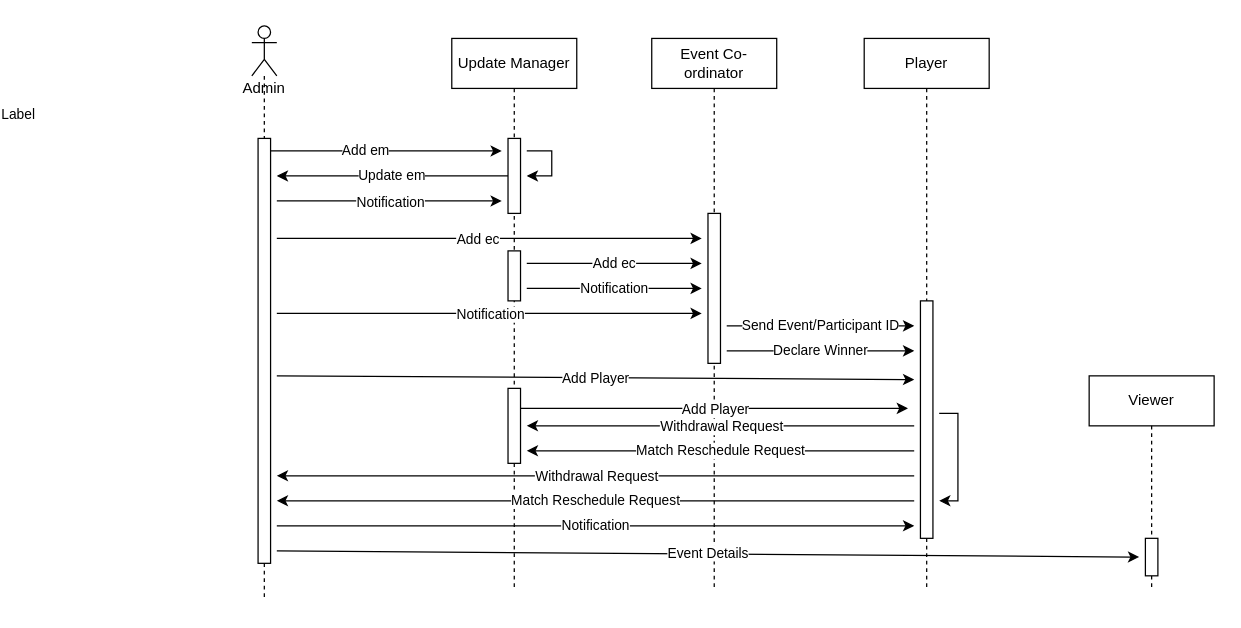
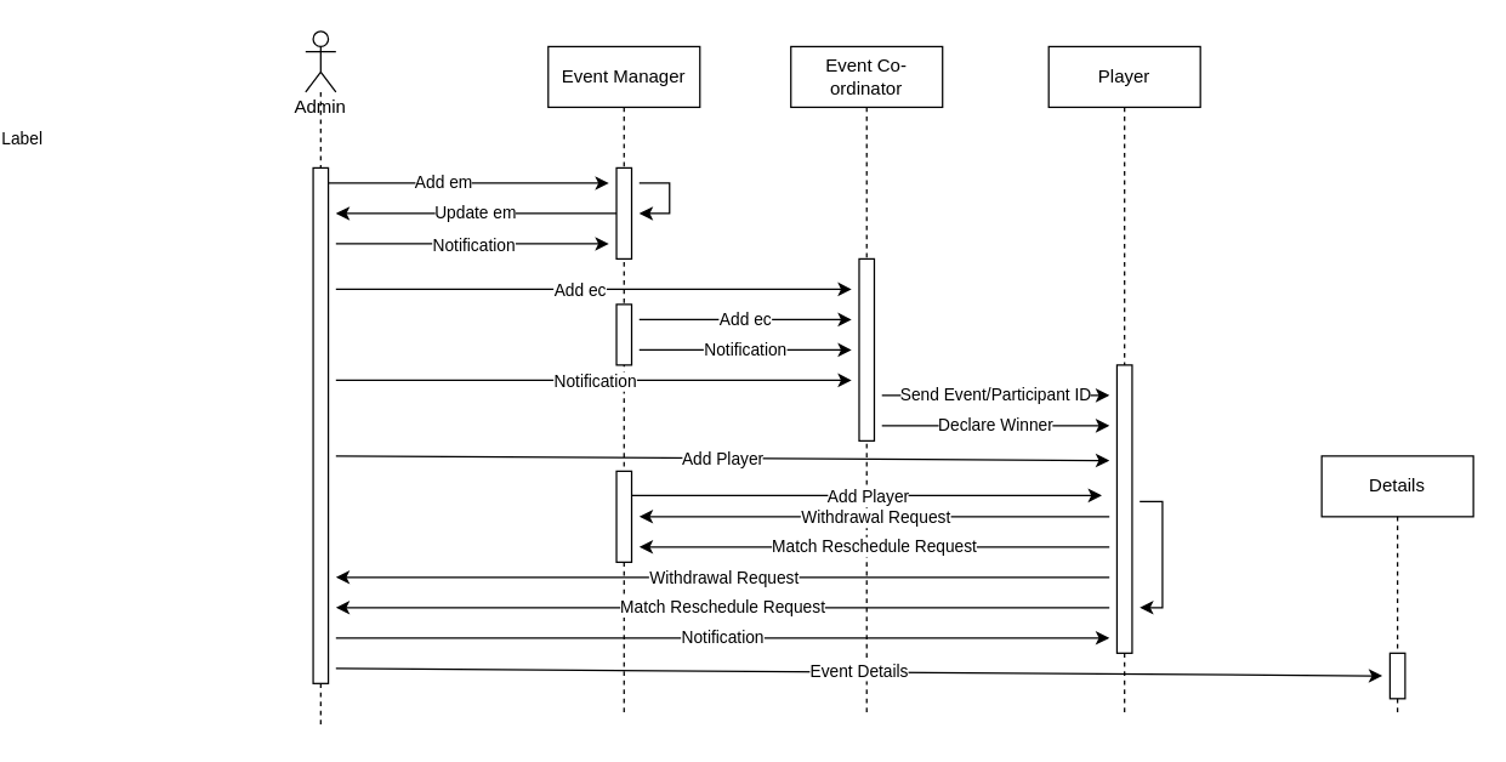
  <mxCell id="0" />
  <mxCell id="1" parent="0" />
  <mxCell id="2" value="Add em" style="endArrow=classic;html=1;rounded=0;" edge="1" parent="1" source="3"><mxGeometry x="-0.155" relative="1" as="geometry"><mxPoint x="80" y="150" as="sourcePoint" /><mxPoint x="220" y="120" as="targetPoint" /><Array as="points"><mxPoint x="130" y="120" /></Array><mxPoint x="1" as="offset" /></mxGeometry></mxCell>
  <mxCell id="3" value="Admin" style="shape=umlLifeline;participant=umlActor;perimeter=lifelinePerimeter;whiteSpace=wrap;html=1;container=1;collapsible=0;recursiveResize=0;verticalAlign=top;spacingTop=36;outlineConnect=0;" vertex="1" parent="1"><mxGeometry x="20" y="20" width="20" height="460" as="geometry" /></mxCell>
  <mxCell id="4" value="" style="rounded=0;whiteSpace=wrap;html=1;" vertex="1" parent="3"><mxGeometry x="5" y="90" width="10" height="340" as="geometry" /></mxCell>
  <mxCell id="5" value="Event Co-ordinator" style="shape=umlLifeline;perimeter=lifelinePerimeter;whiteSpace=wrap;html=1;container=1;collapsible=0;recursiveResize=0;outlineConnect=0;" vertex="1" parent="1"><mxGeometry x="340" y="30" width="100" height="440" as="geometry" /></mxCell>
  <mxCell id="6" value="Update em" style="endArrow=classic;html=1;rounded=0;exitX=0;exitY=0.5;exitDx=0;exitDy=0;" edge="1" parent="5" source="16"><mxGeometry relative="1" as="geometry"><mxPoint x="20" y="260" as="sourcePoint" /><mxPoint x="-300" y="110" as="targetPoint" /></mxGeometry></mxCell>
  <mxCell id="7" value="Label" style="edgeLabel;resizable=0;html=1;align=center;verticalAlign=middle;" connectable="0" vertex="1" parent="6"><mxGeometry relative="1" as="geometry"><mxPoint x="-300" y="-50" as="offset" /></mxGeometry></mxCell>
  <mxCell id="8" value="" style="rounded=0;whiteSpace=wrap;html=1;" vertex="1" parent="5"><mxGeometry x="45" y="140" width="10" height="120" as="geometry" /></mxCell>
  <mxCell id="9" value="Match Reschedule Request" style="endArrow=classic;html=1;rounded=0;" edge="1" parent="5"><mxGeometry relative="1" as="geometry"><mxPoint x="210" y="330" as="sourcePoint" /><mxPoint x="-100" y="330" as="targetPoint" /></mxGeometry></mxCell>
- <mxCell id="10" value="Viewer" style="shape=umlLifeline;perimeter=lifelinePerimeter;whiteSpace=wrap;html=1;container=1;collapsible=0;recursiveResize=0;outlineConnect=0;" vertex="1" parent="1"><mxGeometry x="690" y="300" width="100" height="170" as="geometry" /></mxCell>
+ <mxCell id="10" value="Details" style="shape=umlLifeline;perimeter=lifelinePerimeter;whiteSpace=wrap;html=1;container=1;collapsible=0;recursiveResize=0;outlineConnect=0;" vertex="1" parent="1"><mxGeometry x="690" y="300" width="100" height="170" as="geometry" /></mxCell>
  <mxCell id="11" value="" style="rounded=0;whiteSpace=wrap;html=1;" vertex="1" parent="10"><mxGeometry x="45" y="130" width="10" height="30" as="geometry" /></mxCell>
  <mxCell id="12" value="Player" style="shape=umlLifeline;perimeter=lifelinePerimeter;whiteSpace=wrap;html=1;container=1;collapsible=0;recursiveResize=0;outlineConnect=0;" vertex="1" parent="1"><mxGeometry x="510" y="30" width="100" height="440" as="geometry" /></mxCell>
  <mxCell id="13" value="" style="rounded=0;whiteSpace=wrap;html=1;" vertex="1" parent="12"><mxGeometry x="45" y="210" width="10" height="190" as="geometry" /></mxCell>
  <mxCell id="14" value="" style="endArrow=classic;html=1;rounded=0;" edge="1" parent="12"><mxGeometry width="50" height="50" relative="1" as="geometry"><mxPoint x="60" y="300" as="sourcePoint" /><mxPoint x="60" y="370" as="targetPoint" /><Array as="points"><mxPoint x="75" y="300" /><mxPoint x="75" y="370" /></Array></mxGeometry></mxCell>
- <mxCell id="15" value="Update Manager" style="shape=umlLifeline;perimeter=lifelinePerimeter;whiteSpace=wrap;html=1;container=1;collapsible=0;recursiveResize=0;outlineConnect=0;" vertex="1" parent="1"><mxGeometry x="180" y="30" width="100" height="440" as="geometry" /></mxCell>
+ <mxCell id="15" value="Event Manager" style="shape=umlLifeline;perimeter=lifelinePerimeter;whiteSpace=wrap;html=1;container=1;collapsible=0;recursiveResize=0;outlineConnect=0;" vertex="1" parent="1"><mxGeometry x="180" y="30" width="100" height="440" as="geometry" /></mxCell>
  <mxCell id="16" value="" style="rounded=0;whiteSpace=wrap;html=1;" vertex="1" parent="15"><mxGeometry x="45" y="80" width="10" height="60" as="geometry" /></mxCell>
  <mxCell id="17" value="" style="rounded=0;whiteSpace=wrap;html=1;" vertex="1" parent="15"><mxGeometry x="45" y="170" width="10" height="40" as="geometry" /></mxCell>
  <mxCell id="18" value="" style="endArrow=classic;html=1;rounded=0;" edge="1" parent="15"><mxGeometry relative="1" as="geometry"><mxPoint x="370" y="350" as="sourcePoint" /><mxPoint x="-140" y="350" as="targetPoint" /></mxGeometry></mxCell>
  <mxCell id="19" value="Withdrawal Request" style="edgeLabel;resizable=0;html=1;align=center;verticalAlign=middle;" connectable="0" vertex="1" parent="18"><mxGeometry relative="1" as="geometry" /></mxCell>
  <mxCell id="20" value="" style="endArrow=classic;html=1;rounded=0;" edge="1" parent="1"><mxGeometry width="50" height="50" relative="1" as="geometry"><mxPoint x="240" y="120" as="sourcePoint" /><mxPoint x="240" y="140" as="targetPoint" /><Array as="points"><mxPoint x="260" y="120" /><mxPoint x="260" y="140" /></Array></mxGeometry></mxCell>
  <mxCell id="21" value="" style="endArrow=classic;html=1;rounded=0;" edge="1" parent="1"><mxGeometry relative="1" as="geometry"><mxPoint x="40" y="160" as="sourcePoint" /><mxPoint x="220" y="160" as="targetPoint" /></mxGeometry></mxCell>
  <mxCell id="22" value="Notification" style="edgeLabel;resizable=0;html=1;align=center;verticalAlign=middle;" connectable="0" vertex="1" parent="21"><mxGeometry relative="1" as="geometry" /></mxCell>
  <mxCell id="23" value="" style="endArrow=classic;html=1;rounded=0;" edge="1" parent="1"><mxGeometry relative="1" as="geometry"><mxPoint x="40" y="190" as="sourcePoint" /><mxPoint x="380" y="190" as="targetPoint" /></mxGeometry></mxCell>
  <mxCell id="24" value="Add ec" style="edgeLabel;resizable=0;html=1;align=center;verticalAlign=middle;" connectable="0" vertex="1" parent="23"><mxGeometry relative="1" as="geometry"><mxPoint x="-10" as="offset" /></mxGeometry></mxCell>
  <mxCell id="25" value="Add ec" style="endArrow=classic;html=1;rounded=0;" edge="1" parent="1"><mxGeometry relative="1" as="geometry"><mxPoint x="240" y="210" as="sourcePoint" /><mxPoint x="380" y="210" as="targetPoint" /></mxGeometry></mxCell>
  <mxCell id="26" value="Notification" style="endArrow=classic;html=1;rounded=0;" edge="1" parent="1"><mxGeometry relative="1" as="geometry"><mxPoint x="240" y="230" as="sourcePoint" /><mxPoint x="380" y="230" as="targetPoint" /></mxGeometry></mxCell>
  <mxCell id="27" value="Send Event/Participant ID" style="endArrow=classic;html=1;rounded=0;" edge="1" parent="1"><mxGeometry relative="1" as="geometry"><mxPoint x="400" y="260" as="sourcePoint" /><mxPoint x="550" y="260" as="targetPoint" /></mxGeometry></mxCell>
  <mxCell id="28" value="" style="endArrow=classic;html=1;rounded=0;" edge="1" parent="1"><mxGeometry relative="1" as="geometry"><mxPoint x="40" y="300" as="sourcePoint" /><mxPoint x="550" y="303" as="targetPoint" /></mxGeometry></mxCell>
  <mxCell id="29" value="Add Player" style="edgeLabel;resizable=0;html=1;align=center;verticalAlign=middle;" connectable="0" vertex="1" parent="28"><mxGeometry relative="1" as="geometry" /></mxCell>
  <mxCell id="30" value="" style="endArrow=classic;html=1;rounded=0;" edge="1" parent="1"><mxGeometry relative="1" as="geometry"><mxPoint x="40" y="250" as="sourcePoint" /><mxPoint x="380" y="250" as="targetPoint" /></mxGeometry></mxCell>
  <mxCell id="31" value="Notification" style="edgeLabel;resizable=0;html=1;align=center;verticalAlign=middle;" connectable="0" vertex="1" parent="30"><mxGeometry relative="1" as="geometry" /></mxCell>
  <mxCell id="32" value="" style="endArrow=classic;html=1;rounded=0;" edge="1" parent="1"><mxGeometry relative="1" as="geometry"><mxPoint x="550" y="340" as="sourcePoint" /><mxPoint x="240" y="340" as="targetPoint" /></mxGeometry></mxCell>
  <mxCell id="33" value="Withdrawal Request" style="edgeLabel;resizable=0;html=1;align=center;verticalAlign=middle;" connectable="0" vertex="1" parent="32"><mxGeometry relative="1" as="geometry" /></mxCell>
  <mxCell id="34" value="" style="rounded=0;whiteSpace=wrap;html=1;" vertex="1" parent="1"><mxGeometry x="225" y="310" width="10" height="60" as="geometry" /></mxCell>
  <mxCell id="35" value="Declare Winner" style="endArrow=classic;html=1;rounded=0;" edge="1" parent="1"><mxGeometry relative="1" as="geometry"><mxPoint x="400" y="280" as="sourcePoint" /><mxPoint x="550" y="280" as="targetPoint" /></mxGeometry></mxCell>
  <mxCell id="36" value="" style="endArrow=classic;html=1;rounded=0;" edge="1" parent="1"><mxGeometry relative="1" as="geometry"><mxPoint x="235" y="326" as="sourcePoint" /><mxPoint x="545" y="326" as="targetPoint" /></mxGeometry></mxCell>
  <mxCell id="37" value="Add Player" style="edgeLabel;resizable=0;html=1;align=center;verticalAlign=middle;" connectable="0" vertex="1" parent="36"><mxGeometry relative="1" as="geometry" /></mxCell>
  <mxCell id="38" value="Match Reschedule Request" style="endArrow=classic;html=1;rounded=0;" edge="1" parent="1"><mxGeometry relative="1" as="geometry"><mxPoint x="550" y="400" as="sourcePoint" /><mxPoint x="40" y="400" as="targetPoint" /></mxGeometry></mxCell>
  <mxCell id="39" value="Notification" style="endArrow=classic;html=1;rounded=0;" edge="1" parent="1"><mxGeometry relative="1" as="geometry"><mxPoint x="40" y="420" as="sourcePoint" /><mxPoint x="550" y="420" as="targetPoint" /></mxGeometry></mxCell>
  <mxCell id="40" value="Event Details" style="endArrow=classic;html=1;rounded=0;" edge="1" parent="1"><mxGeometry relative="1" as="geometry"><mxPoint x="40" y="440" as="sourcePoint" /><mxPoint x="730" y="445" as="targetPoint" /></mxGeometry></mxCell>
